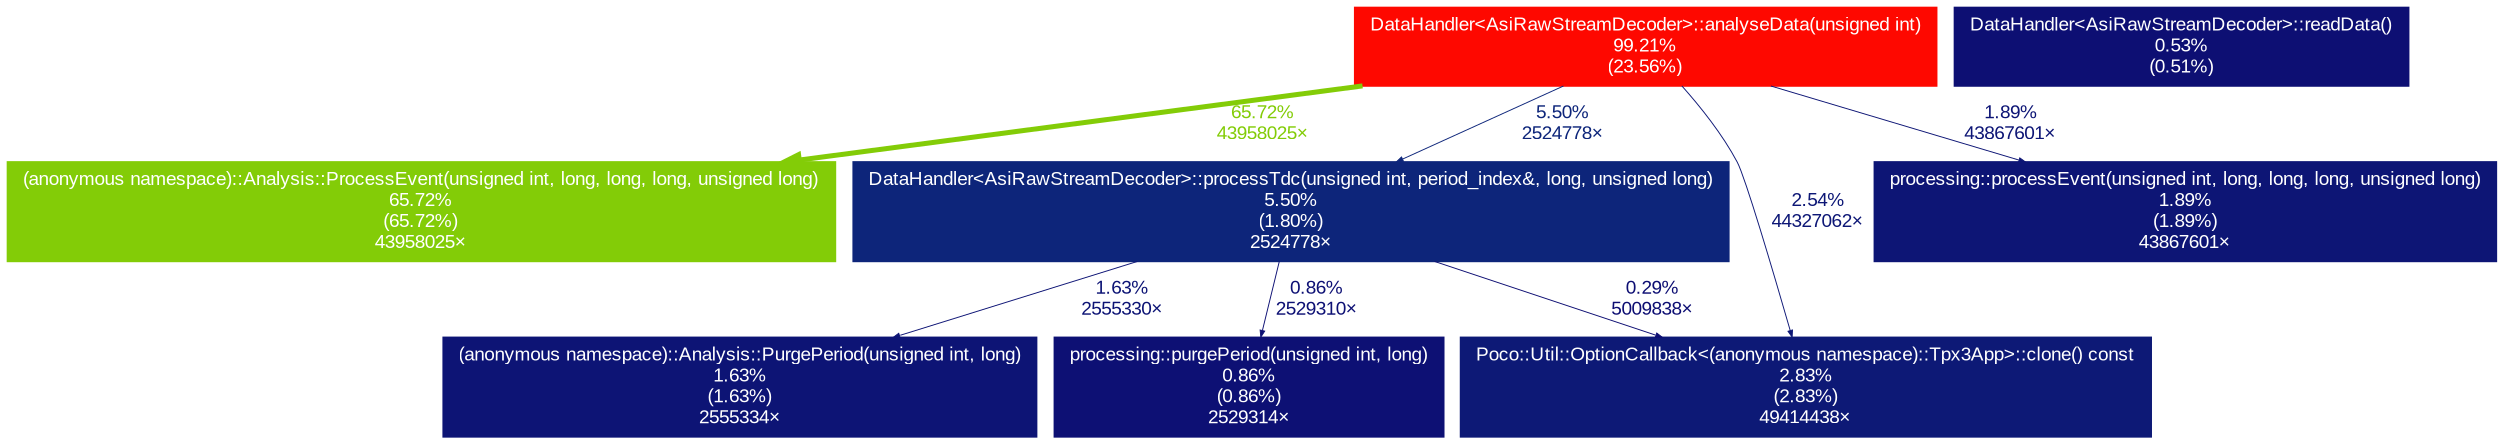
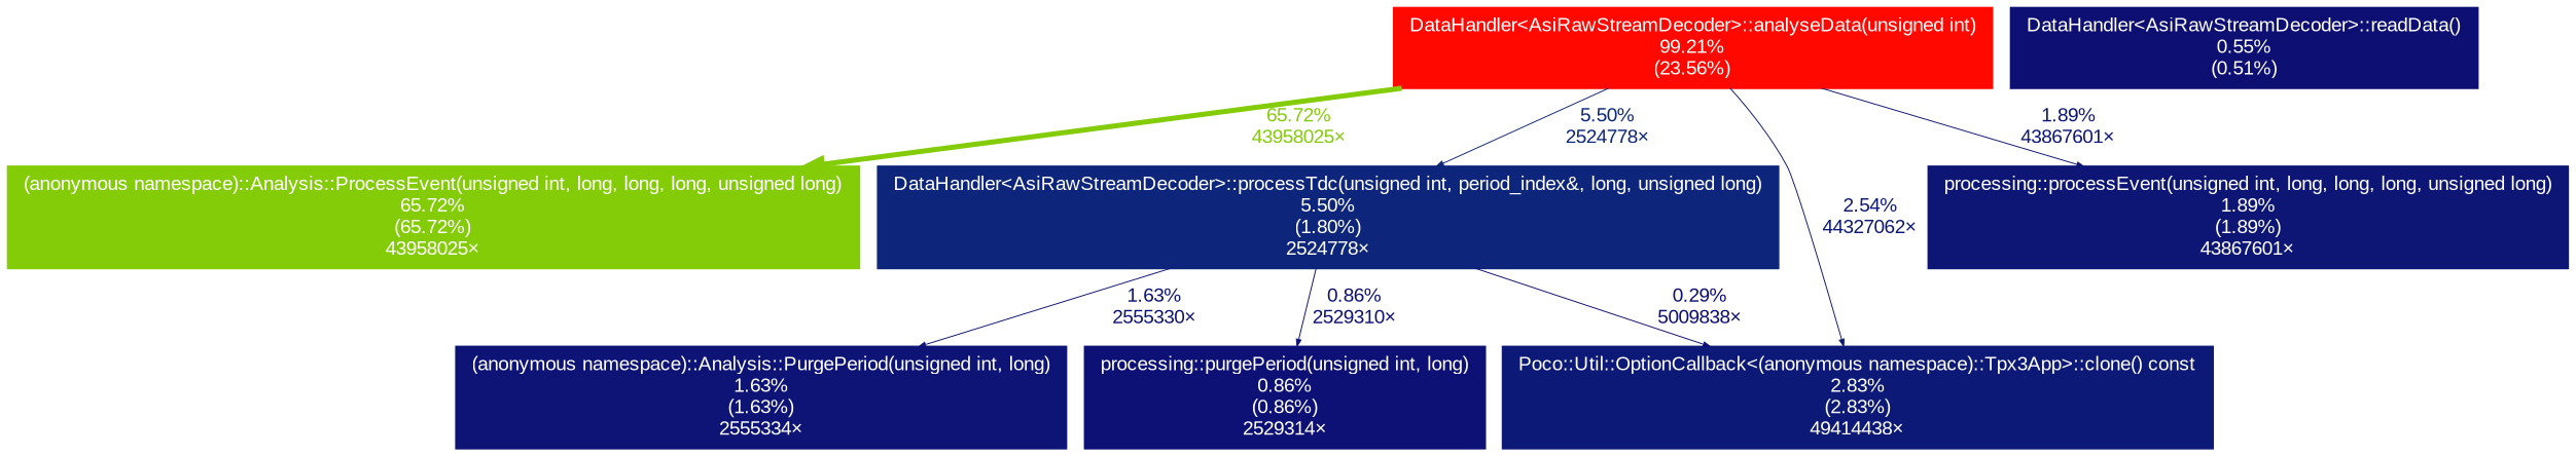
  digraph {
    fontname=Arial
    nodesep=0.125
    ranksep=0.25
    node [fontcolor="#ffffff" fontname=Arial fontsize=10.00 shape=box style=filled]
    edge [arrowsize=0.35 fontname=Arial fontsize=10.00 labeldistance=0.50 penwidth=0.50]
    n1 [color="#fe0800" height=0 label="DataHandler<AsiRawStreamDecoder>::analyseData(unsigned int)\n99.21%\n(23.56%)" width=0]
    n2 [color="#83cc07" height=0 label="(anonymous namespace)::Analysis::ProcessEvent(unsigned int, long, long, long, unsigned long)\n65.72%\n(65.72%)\n43958025×" width=0]
    n3 [color="#0d257a" height=0 label="DataHandler<AsiRawStreamDecoder>::processTdc(unsigned int, period_index&, long, unsigned long)\n5.50%\n(1.80%)\n2524778×" width=0]
    n4 [color="#0d1976" height=0 label="Poco::Util::OptionCallback<(anonymous namespace)::Tpx3App>::clone() const\n2.83%\n(2.83%)\n49414438×" width=0]
    n5 [color="#0d1575" height=0 label="processing::processEvent(unsigned int, long, long, long, unsigned long)\n1.89%\n(1.89%)\n43867601×" width=0]
    n6 [color="#0d1475" height=0 label="(anonymous namespace)::Analysis::PurgePeriod(unsigned int, long)\n1.63%\n(1.63%)\n2555334×" width=0]
    n7 [color="#0d1074" height=0 label="processing::purgePeriod(unsigned int, long)\n0.86%\n(0.86%)\n2529314×" width=0]
-   n8 [color="#0d0f73" height=0 label="DataHandler<AsiRawStreamDecoder>::readData()\n0.53%\n(0.51%)" width=0]
+   n8 [color="#0d0f73" height=0 label="DataHandler<AsiRawStreamDecoder>::readData()\n0.55%\n(0.51%)" width=0]
    n1 -> n2 [arrowsize=0.81 color="#83cc07" fontcolor="#83cc07" label="65.72%\n43958025×" labeldistance=2.63 penwidth=2.63]
    n1 -> n3 [color="#0d257a" fontcolor="#0d257a" label="5.50%\n2524778×"]
    n1 -> n4 [color="#0d1776" fontcolor="#0d1776" label="2.54%\n44327062×"]
    n1 -> n5 [color="#0d1575" fontcolor="#0d1575" label="1.89%\n43867601×"]
    n3 -> n4 [color="#0d0e73" fontcolor="#0d0e73" label="0.29%\n5009838×"]
    n3 -> n6 [color="#0d1475" fontcolor="#0d1475" label="1.63%\n2555330×"]
    n3 -> n7 [color="#0d1074" fontcolor="#0d1074" label="0.86%\n2529310×"]
  }
